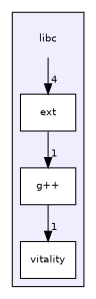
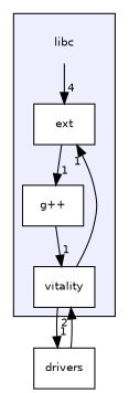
  digraph {
    compound=true
    node [fontname=Helvetica fontsize=10 shape=box color=black fillcolor=white style=filled]
    edge [headlabel=1 labeldistance=1.5 labelfontname=Helvetica labelfontsize=10]
    n1 [label=libc shape=plaintext color="" fillcolor="" style=""]
    n2 [label=ext]
    n3 [label="g++"]
    n4 [label=vitality]
+   n5 [label=drivers color="" fillcolor="" style=""]
    subgraph cluster_1 {
      bgcolor="#eeeeff"
      pencolor=black
      n1
      n2
      n3
      n4
    }
    n1 -> n2 [headlabel=4]
    n2 -> n3
    n3 -> n4
+   n4 -> n2
+   n4 -> n5
+   n5 -> n4 [headlabel=2]
  }
